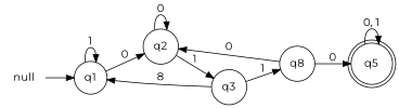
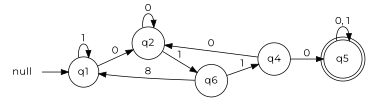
  digraph {
    fontname=Montserrat
    rankdir=LR
    node [fontname=Montserrat shape=circle]
    edge [fontname=Montserrat]
    null [shape=plaintext]
    q1
    q2
-   q3
-   q4 [label=q8]
+   q3 [label=q6]
+   q4
    q5 [shape=doublecircle]
    null -> q1
    q1 -> q1 [label=1]
    q1 -> q2 [label=0]
    q2 -> q2 [label=0]
    q2 -> q3 [label=1]
    q3 -> q1 [label=8]
    q3 -> q4 [label=1]
    q4 -> q2 [label=0]
    q4 -> q5 [label=0]
    q5 -> q5 [label="0, 1"]
  }
